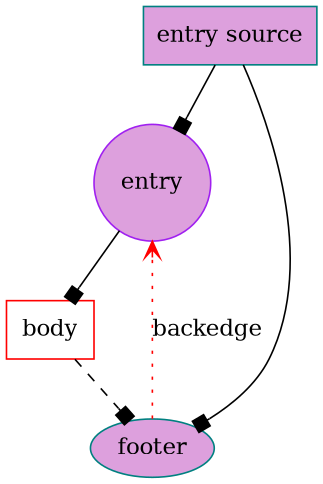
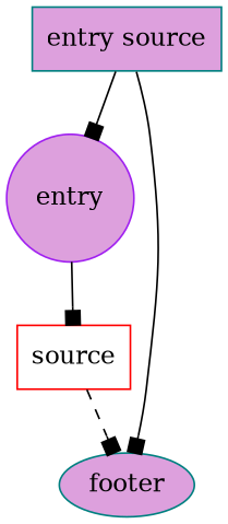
  digraph {
    node [color=teal fillcolor=plum shape=box style=filled]
    edge [arrowhead=box style=solid]
    n1 [color=purple label=entry shape=circle]
    "entry source"
    footer [shape=ellipse]
-   body [color=red fillcolor=white]
+   body [color=red fillcolor=white label=source]
    n1 -> body
    "entry source" -> n1
    "entry source" -> footer
-   footer -> n1 [arrowhead=vee color=red label=backedge style=dotted]
    body -> footer [style=dashed]
  }
